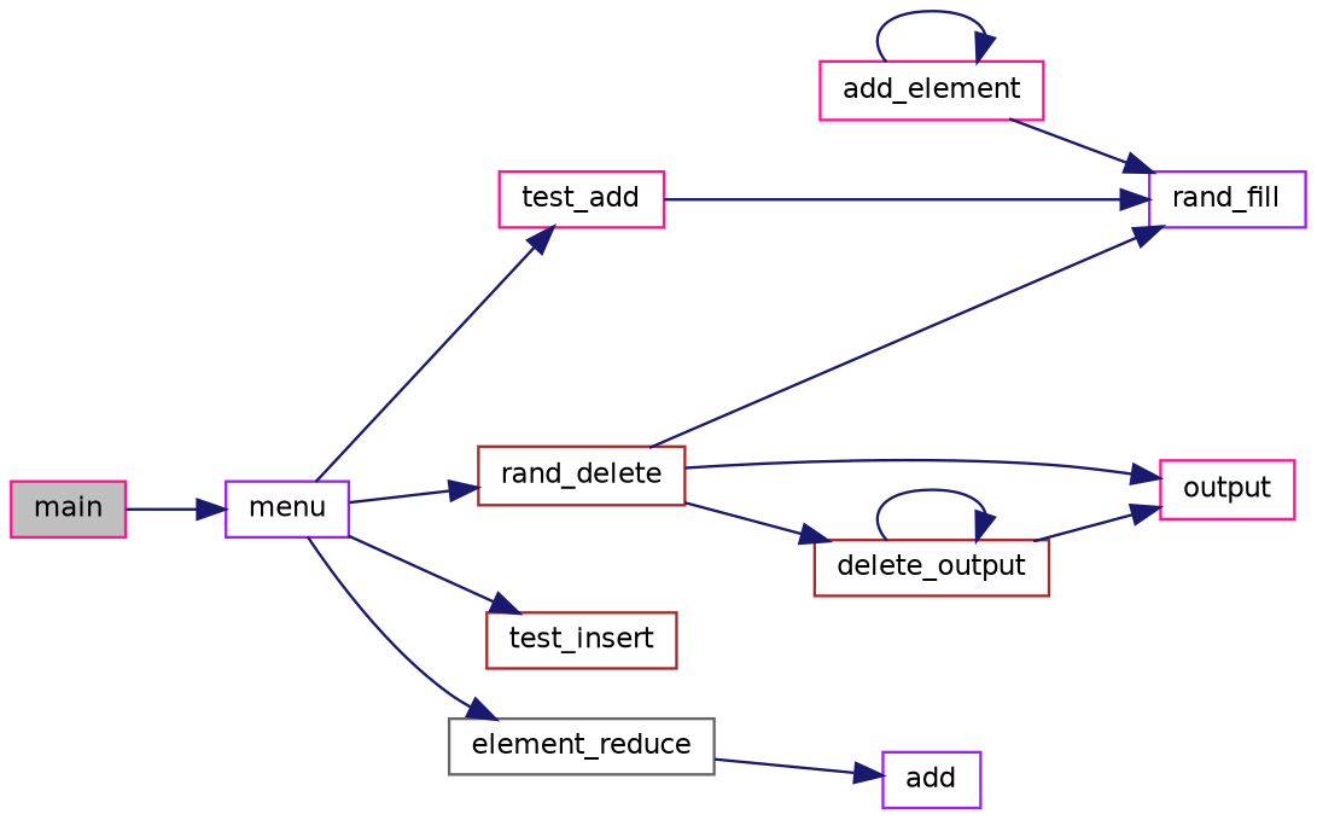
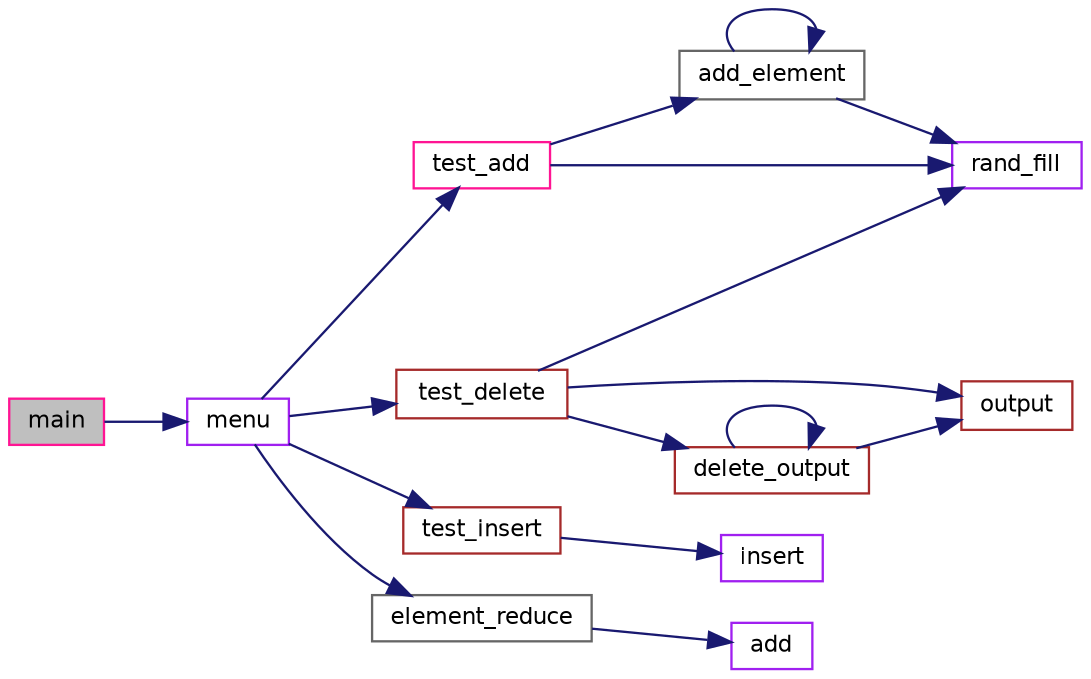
  digraph {
    rankdir=LR
    node [color=purple fillcolor=white fontname=Helvetica fontsize=10 shape=record style=filled]
    edge [color=midnightblue fontname=Helvetica fontsize=10 labelfontname=Helvetica labelfontsize=10 style=solid]
    n1 [color=deeppink fillcolor=grey75 fontcolor=black height=0.2 label=main width=0.4]
    n2 [height=0.2 label=menu width=0.4]
    n3 [color=deeppink height=0.2 label=test_add width=0.4]
-   n4 [color=brown height=0.2 label=rand_delete width=0.4]
+   n4 [color=brown height=0.2 label=test_delete width=0.4]
    n5 [color=brown height=0.2 label=test_insert width=0.4]
    n6 [color=gray40 height=0.2 label=element_reduce width=0.4]
-   n7 [color=deeppink height=0.2 label=add_element width=0.4]
+   n7 [color=gray40 height=0.2 label=add_element width=0.4]
    n8 [height=0.2 label=rand_fill width=0.4]
-   n9 [color=deeppink height=0.2 label=output width=0.4]
+   n9 [color=brown height=0.2 label=output width=0.4]
    n10 [color=brown height=0.2 label=delete_output width=0.4]
+   n11 [height=0.2 label=insert width=0.4]
    n12 [height=0.2 label=add width=0.4]
    n1 -> n2
    n2 -> n3
    n2 -> n4
    n2 -> n5
    n2 -> n6
+   n3 -> n7
    n3 -> n8
    n4 -> n8
    n4 -> n9
    n4 -> n10
+   n5 -> n11
    n6 -> n12
    n7 -> n7
    n7 -> n8
    n10 -> n9
    n10 -> n10
  }
